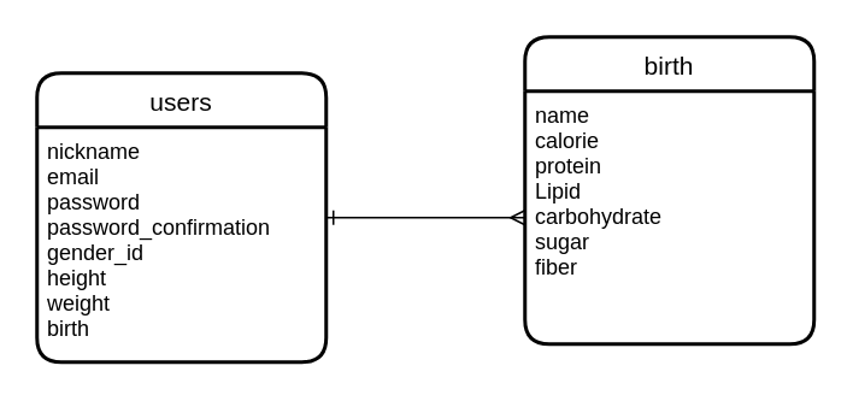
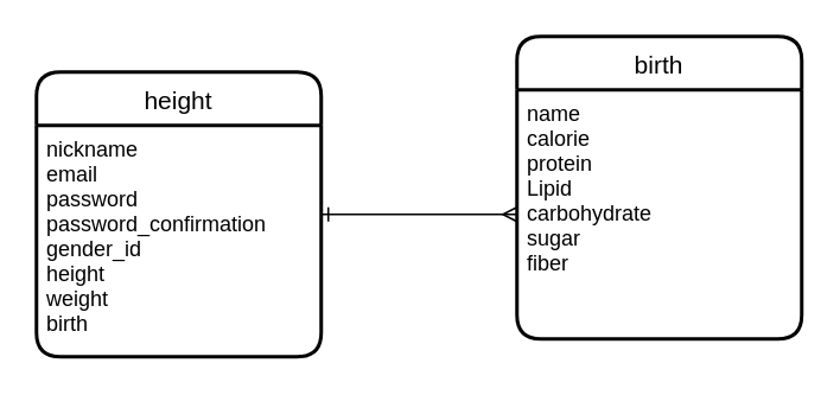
  <mxCell id="0" />
  <mxCell id="1" parent="0" />
  <mxCell id="2" style="edgeStyle=none;html=1;entryX=0;entryY=0.5;entryDx=0;entryDy=0;endArrow=ERmany;endFill=0;startArrow=ERone;startFill=0;" parent="1" source="3" target="6" edge="1"><mxGeometry relative="1" as="geometry" /></mxCell>
- <mxCell id="3" value="users" style="swimlane;childLayout=stackLayout;horizontal=1;startSize=30;horizontalStack=0;rounded=1;fontSize=14;fontStyle=0;strokeWidth=2;resizeParent=0;resizeLast=1;shadow=0;dashed=0;align=center;" parent="1" vertex="1"><mxGeometry x="20" y="40" width="160" height="160" as="geometry" /></mxCell>
+ <mxCell id="3" value="height" style="swimlane;childLayout=stackLayout;horizontal=1;startSize=30;horizontalStack=0;rounded=1;fontSize=14;fontStyle=0;strokeWidth=2;resizeParent=0;resizeLast=1;shadow=0;dashed=0;align=center;" parent="1" vertex="1"><mxGeometry x="20" y="40" width="160" height="160" as="geometry" /></mxCell>
  <mxCell id="4" value="nickname&#10;email&#10;password&#10;password_confirmation&#10;gender_id&#10;height&#10;weight&#10;birth" style="align=left;strokeColor=none;fillColor=none;spacingLeft=4;fontSize=12;verticalAlign=top;resizable=0;rotatable=0;part=1;" parent="3" vertex="1"><mxGeometry y="30" width="160" height="130" as="geometry" /></mxCell>
  <mxCell id="5" value="birth" style="swimlane;childLayout=stackLayout;horizontal=1;startSize=30;horizontalStack=0;rounded=1;fontSize=14;fontStyle=0;strokeWidth=2;resizeParent=0;resizeLast=1;shadow=0;dashed=0;align=center;" parent="1" vertex="1"><mxGeometry x="290" y="20" width="160" height="170" as="geometry" /></mxCell>
  <mxCell id="6" value="name&#10;calorie&#10;protein&#10;Lipid&#10;carbohydrate&#10;sugar&#10;fiber" style="align=left;strokeColor=none;fillColor=none;spacingLeft=4;fontSize=12;verticalAlign=top;resizable=0;rotatable=0;part=1;" parent="5" vertex="1"><mxGeometry y="30" width="160" height="140" as="geometry" /></mxCell>
